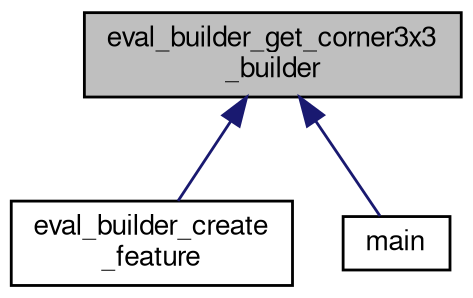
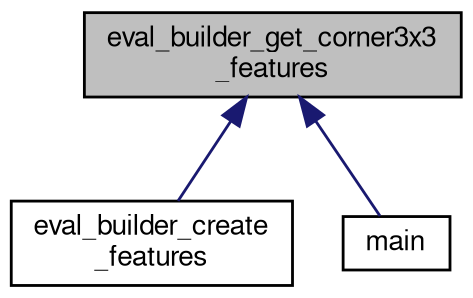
  digraph {
    rankdir=TB
    node [color=black fontname=FreeSans fontsize=10 shape=record]
    edge [color=midnightblue dir=back fontname=FreeSans fontsize=10 labelfontname=FreeSans labelfontsize=10 style=solid]
-   n1 [fillcolor=grey75 fontcolor=black height=0.2 label="eval_builder_get_corner3x3\l_builder" style=filled width=0.4]
-   n2 [height=0.2 label="eval_builder_create\l_feature" width=0.4]
+   n1 [fillcolor=grey75 fontcolor=black height=0.2 label="eval_builder_get_corner3x3\l_features" style=filled width=0.4]
+   n2 [height=0.2 label="eval_builder_create\l_features" width=0.4]
    n3 [height=0.2 label=main width=0.4]
    n1 -> n2
    n1 -> n3
  }
